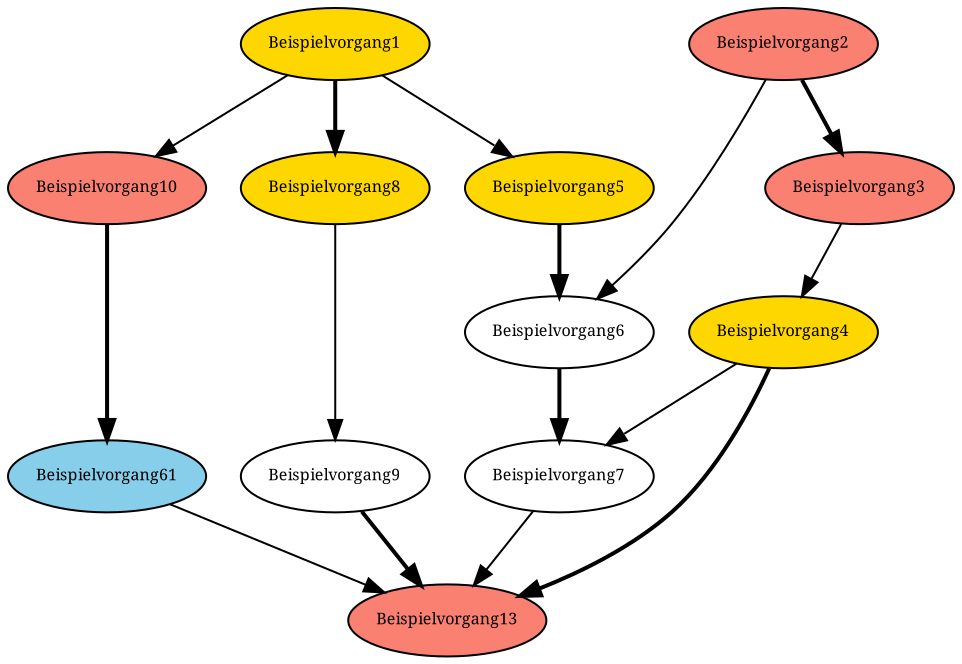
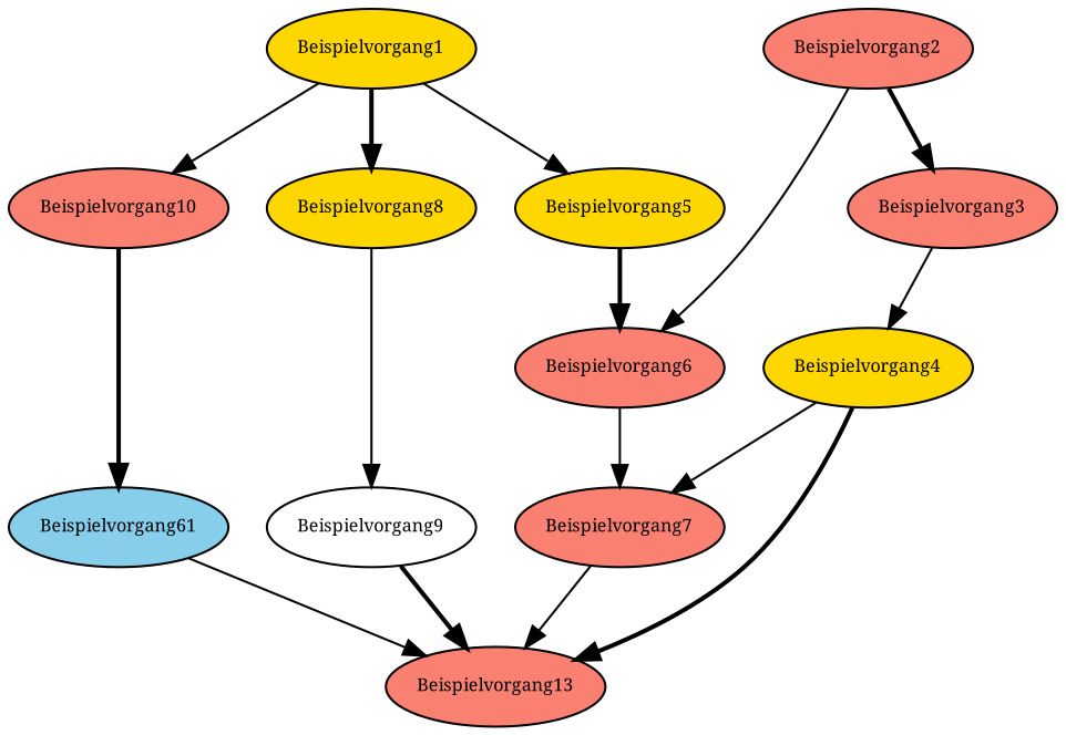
  digraph {
    fontname="Noto Serif"
    node [fillcolor=salmon fontname="Noto Serif" fontsize=8 style=filled]
    edge [fontname="Noto Serif" fontsize=8 style=solid]
    n1 [fillcolor=gold label=Beispielvorgang1]
    n2 [fillcolor=gold label=Beispielvorgang5]
    n3 [fillcolor=gold label=Beispielvorgang8]
    n4 [label=Beispielvorgang10]
    n5 [label=Beispielvorgang2]
    n6 [label=Beispielvorgang3]
-   n7 [fillcolor=white label=Beispielvorgang6]
+   n7 [label=Beispielvorgang6]
    n8 [fillcolor=white label=Beispielvorgang9]
    n9 [fillcolor=skyblue label=Beispielvorgang61]
    n10 [fillcolor=gold label=Beispielvorgang4]
-   n11 [fillcolor=white label=Beispielvorgang7]
+   n11 [label=Beispielvorgang7]
    n12 [label=Beispielvorgang13]
    n1 -> n2
    n1 -> n3 [style=bold]
    n1 -> n4
    n2 -> n7 [style=bold]
    n3 -> n8
    n4 -> n9 [style=bold]
    n5 -> n6 [style=bold]
    n5 -> n7
    n6 -> n10
-   n7 -> n11 [style=bold]
+   n7 -> n11
    n8 -> n12 [style=bold]
    n9 -> n12
    n10 -> n11
    n10 -> n12 [style=bold]
    n11 -> n12
  }
